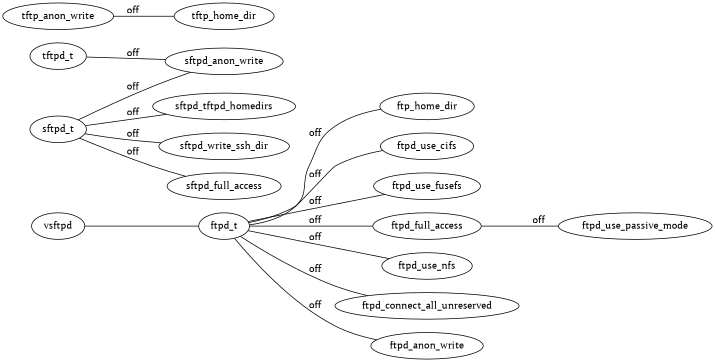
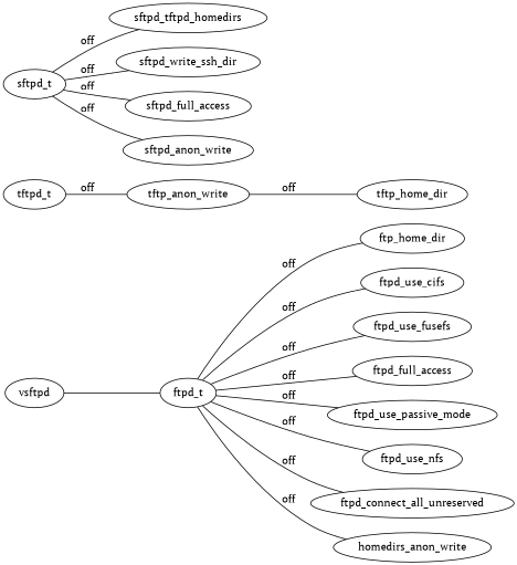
  graph {
    fontname="PT Serif"
    rankdir=LR
    node [fontname="PT Serif"]
    edge [fontname="PT Serif"]
    vsftpd
    ftpd_t
    ftp_home_dir
    ftpd_use_cifs
    ftpd_use_fusefs
    ftpd_full_access
    ftpd_use_passive_mode
    ftpd_use_nfs
    ftpd_connect_all_unreserved
-   ftpd_anon_write
+   ftpd_anon_write [label=homedirs_anon_write]
    tftpd_t
    tftp_anon_write
    tftp_home_dir
    n14 [label=sftpd_tftpd_homedirs]
    sftpd_t
    n16 [label=sftpd_write_ssh_dir]
    sftpd_full_access
    sftpd_anon_write
    vsftpd -- ftpd_t
    ftpd_t -- ftp_home_dir [label=off]
    ftpd_t -- ftpd_use_cifs [label=off]
    ftpd_t -- ftpd_use_fusefs [label=off]
    ftpd_t -- ftpd_full_access [label=off]
-   ftpd_full_access -- ftpd_use_passive_mode [label=off]
+   ftpd_t -- ftpd_use_passive_mode [label=off]
    ftpd_t -- ftpd_use_nfs [label=off]
    ftpd_t -- ftpd_connect_all_unreserved [label=off]
    ftpd_t -- ftpd_anon_write [label=off]
-   tftpd_t -- sftpd_anon_write [label=off]
+   tftpd_t -- tftp_anon_write [label=off]
    tftp_anon_write -- tftp_home_dir [label=off]
    sftpd_t -- n14 [label=off]
    sftpd_t -- n16 [label=off]
    sftpd_t -- sftpd_full_access [label=off]
    sftpd_t -- sftpd_anon_write [label=off]
  }
